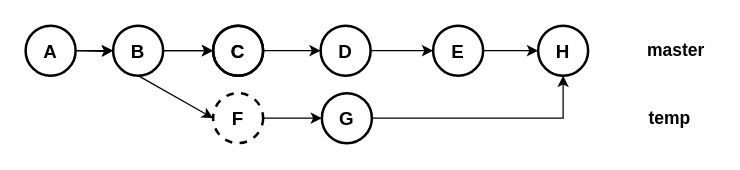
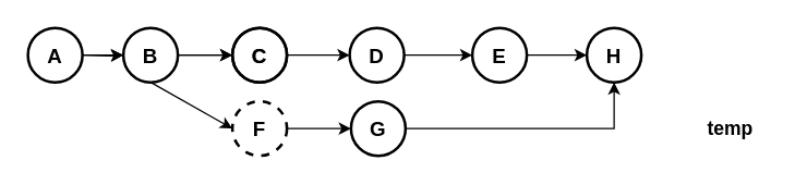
  <mxCell id="0" />
  <mxCell id="1" parent="0" />
  <mxCell id="2" value="" style="edgeStyle=orthogonalEdgeStyle;rounded=0;orthogonalLoop=1;jettySize=auto;html=1;fontColor=#000000;strokeColor=#000000;" parent="1" target="7" edge="1"><mxGeometry relative="1" as="geometry"><mxPoint x="60" y="40" as="sourcePoint" /></mxGeometry></mxCell>
  <mxCell id="3" value="&lt;font size=&quot;1&quot;&gt;&lt;b style=&quot;font-size: 15px&quot;&gt;C&lt;/b&gt;&lt;/font&gt;" style="ellipse;whiteSpace=wrap;html=1;fillColor=none;strokeColor=#000000;strokeWidth=2;fontColor=#000000;" parent="1" vertex="1"><mxGeometry x="170" y="20" width="40" height="40" as="geometry" /></mxCell>
  <mxCell id="4" value="" style="edgeStyle=none;rounded=0;orthogonalLoop=1;jettySize=auto;html=1;strokeColor=#000000;fontColor=#000000;" parent="1" source="5" target="9" edge="1"><mxGeometry relative="1" as="geometry" /></mxCell>
  <mxCell id="5" value="&lt;font size=&quot;1&quot;&gt;&lt;b style=&quot;font-size: 15px&quot;&gt;D&lt;/b&gt;&lt;/font&gt;" style="ellipse;whiteSpace=wrap;html=1;fillColor=none;strokeColor=#000000;strokeWidth=2;fontColor=#000000;" parent="1" vertex="1"><mxGeometry x="256" y="20" width="40" height="40" as="geometry" /></mxCell>
  <mxCell id="6" style="rounded=0;orthogonalLoop=1;jettySize=auto;html=1;entryX=0;entryY=0.5;entryDx=0;entryDy=0;strokeColor=#000000;fontColor=#000000;" parent="1" source="7" target="3" edge="1"><mxGeometry relative="1" as="geometry" /></mxCell>
  <mxCell id="7" value="&lt;span style=&quot;font-size: 15px&quot;&gt;&lt;b&gt;B&lt;/b&gt;&lt;/span&gt;" style="ellipse;whiteSpace=wrap;html=1;fillColor=none;strokeColor=#000000;strokeWidth=2;fontColor=#000000;" parent="1" vertex="1"><mxGeometry x="90" y="20" width="40" height="40" as="geometry" /></mxCell>
  <mxCell id="8" style="edgeStyle=orthogonalEdgeStyle;rounded=0;orthogonalLoop=1;jettySize=auto;html=1;entryX=0;entryY=0.5;entryDx=0;entryDy=0;strokeColor=#000000;" edge="1" parent="1" source="9" target="22"><mxGeometry relative="1" as="geometry" /></mxCell>
  <mxCell id="9" value="&lt;font size=&quot;1&quot;&gt;&lt;b style=&quot;font-size: 15px&quot;&gt;E&lt;/b&gt;&lt;/font&gt;" style="ellipse;whiteSpace=wrap;html=1;fillColor=none;strokeColor=#000000;strokeWidth=2;fontColor=#000000;" parent="1" vertex="1"><mxGeometry x="346" y="20" width="40" height="40" as="geometry" /></mxCell>
  <mxCell id="10" value="&lt;font size=&quot;1&quot;&gt;&lt;b style=&quot;font-size: 15px&quot;&gt;A&lt;/b&gt;&lt;/font&gt;" style="ellipse;whiteSpace=wrap;html=1;fillColor=none;strokeColor=#000000;strokeWidth=2;fontColor=#000000;" parent="1" vertex="1"><mxGeometry x="20" y="20" width="40" height="40" as="geometry" /></mxCell>
  <mxCell id="11" value="" style="edgeStyle=orthogonalEdgeStyle;rounded=0;orthogonalLoop=1;jettySize=auto;html=1;fontColor=#000000;strokeColor=#000000;" parent="1" edge="1"><mxGeometry relative="1" as="geometry"><mxPoint x="60" y="40" as="sourcePoint" /><mxPoint x="90" y="40" as="targetPoint" /></mxGeometry></mxCell>
  <mxCell id="12" style="rounded=0;orthogonalLoop=1;jettySize=auto;html=1;strokeColor=#000000;entryX=0;entryY=0.5;entryDx=0;entryDy=0;exitX=0.5;exitY=1;exitDx=0;exitDy=0;" parent="1" source="7" target="18" edge="1"><mxGeometry relative="1" as="geometry"><mxPoint x="190" y="-96" as="targetPoint" /><mxPoint x="110" y="20" as="sourcePoint" /></mxGeometry></mxCell>
  <mxCell id="13" value="" style="edgeStyle=none;rounded=0;orthogonalLoop=1;jettySize=auto;html=1;strokeColor=#000000;" parent="1" source="14" target="5" edge="1"><mxGeometry relative="1" as="geometry" /></mxCell>
  <mxCell id="14" value="&lt;font size=&quot;1&quot;&gt;&lt;b style=&quot;font-size: 15px&quot;&gt;C&lt;/b&gt;&lt;/font&gt;" style="ellipse;whiteSpace=wrap;html=1;fillColor=none;strokeColor=#000000;strokeWidth=2;fontColor=#000000;" parent="1" vertex="1"><mxGeometry x="170" y="20" width="40" height="40" as="geometry" /></mxCell>
  <mxCell id="15" style="rounded=0;orthogonalLoop=1;jettySize=auto;html=1;entryX=0;entryY=0.5;entryDx=0;entryDy=0;strokeColor=#000000;fontColor=#000000;" parent="1" target="14" edge="1"><mxGeometry relative="1" as="geometry"><mxPoint x="130" y="40" as="sourcePoint" /></mxGeometry></mxCell>
- <mxCell id="16" value="&lt;font color=&quot;#000000&quot; style=&quot;font-size: 14px;&quot;&gt;master&lt;/font&gt;" style="text;html=1;align=center;verticalAlign=middle;resizable=0;points=[];autosize=1;fontSize=14;fontStyle=1" parent="1" vertex="1"><mxGeometry x="510" y="30" width="60" height="20" as="geometry" /></mxCell>
  <mxCell id="17" value="" style="edgeStyle=none;rounded=0;orthogonalLoop=1;jettySize=auto;html=1;strokeColor=#000000;" parent="1" source="18" target="20" edge="1"><mxGeometry relative="1" as="geometry" /></mxCell>
  <mxCell id="18" value="&lt;span style=&quot;font-size: 15px&quot;&gt;&lt;b&gt;F&lt;/b&gt;&lt;/span&gt;" style="ellipse;whiteSpace=wrap;html=1;fillColor=none;strokeColor=#000000;strokeWidth=2;fontColor=#000000;dashed=1;" parent="1" vertex="1"><mxGeometry x="170" y="74" width="40" height="40" as="geometry" /></mxCell>
  <mxCell id="19" style="edgeStyle=orthogonalEdgeStyle;rounded=0;orthogonalLoop=1;jettySize=auto;html=1;entryX=0.5;entryY=1;entryDx=0;entryDy=0;strokeColor=#000000;" edge="1" parent="1" source="20" target="22"><mxGeometry relative="1" as="geometry" /></mxCell>
  <mxCell id="20" value="&lt;font size=&quot;1&quot;&gt;&lt;b style=&quot;font-size: 15px&quot;&gt;G&lt;br&gt;&lt;/b&gt;&lt;/font&gt;" style="ellipse;whiteSpace=wrap;html=1;fillColor=none;strokeColor=#000000;strokeWidth=2;fontColor=#000000;" parent="1" vertex="1"><mxGeometry x="257" y="74" width="40" height="40" as="geometry" /></mxCell>
  <mxCell id="21" value="&lt;font color=&quot;#000000&quot; style=&quot;font-size: 14px&quot;&gt;temp&lt;/font&gt;" style="text;html=1;align=center;verticalAlign=middle;resizable=0;points=[];autosize=1;fontSize=14;fontStyle=1" parent="1" vertex="1"><mxGeometry x="510" y="84" width="50" height="20" as="geometry" /></mxCell>
  <mxCell id="22" value="&lt;font size=&quot;1&quot;&gt;&lt;b style=&quot;font-size: 15px&quot;&gt;H&lt;/b&gt;&lt;/font&gt;" style="ellipse;whiteSpace=wrap;html=1;fillColor=none;strokeColor=#000000;strokeWidth=2;fontColor=#000000;" vertex="1" parent="1"><mxGeometry x="430" y="20" width="40" height="40" as="geometry" /></mxCell>
